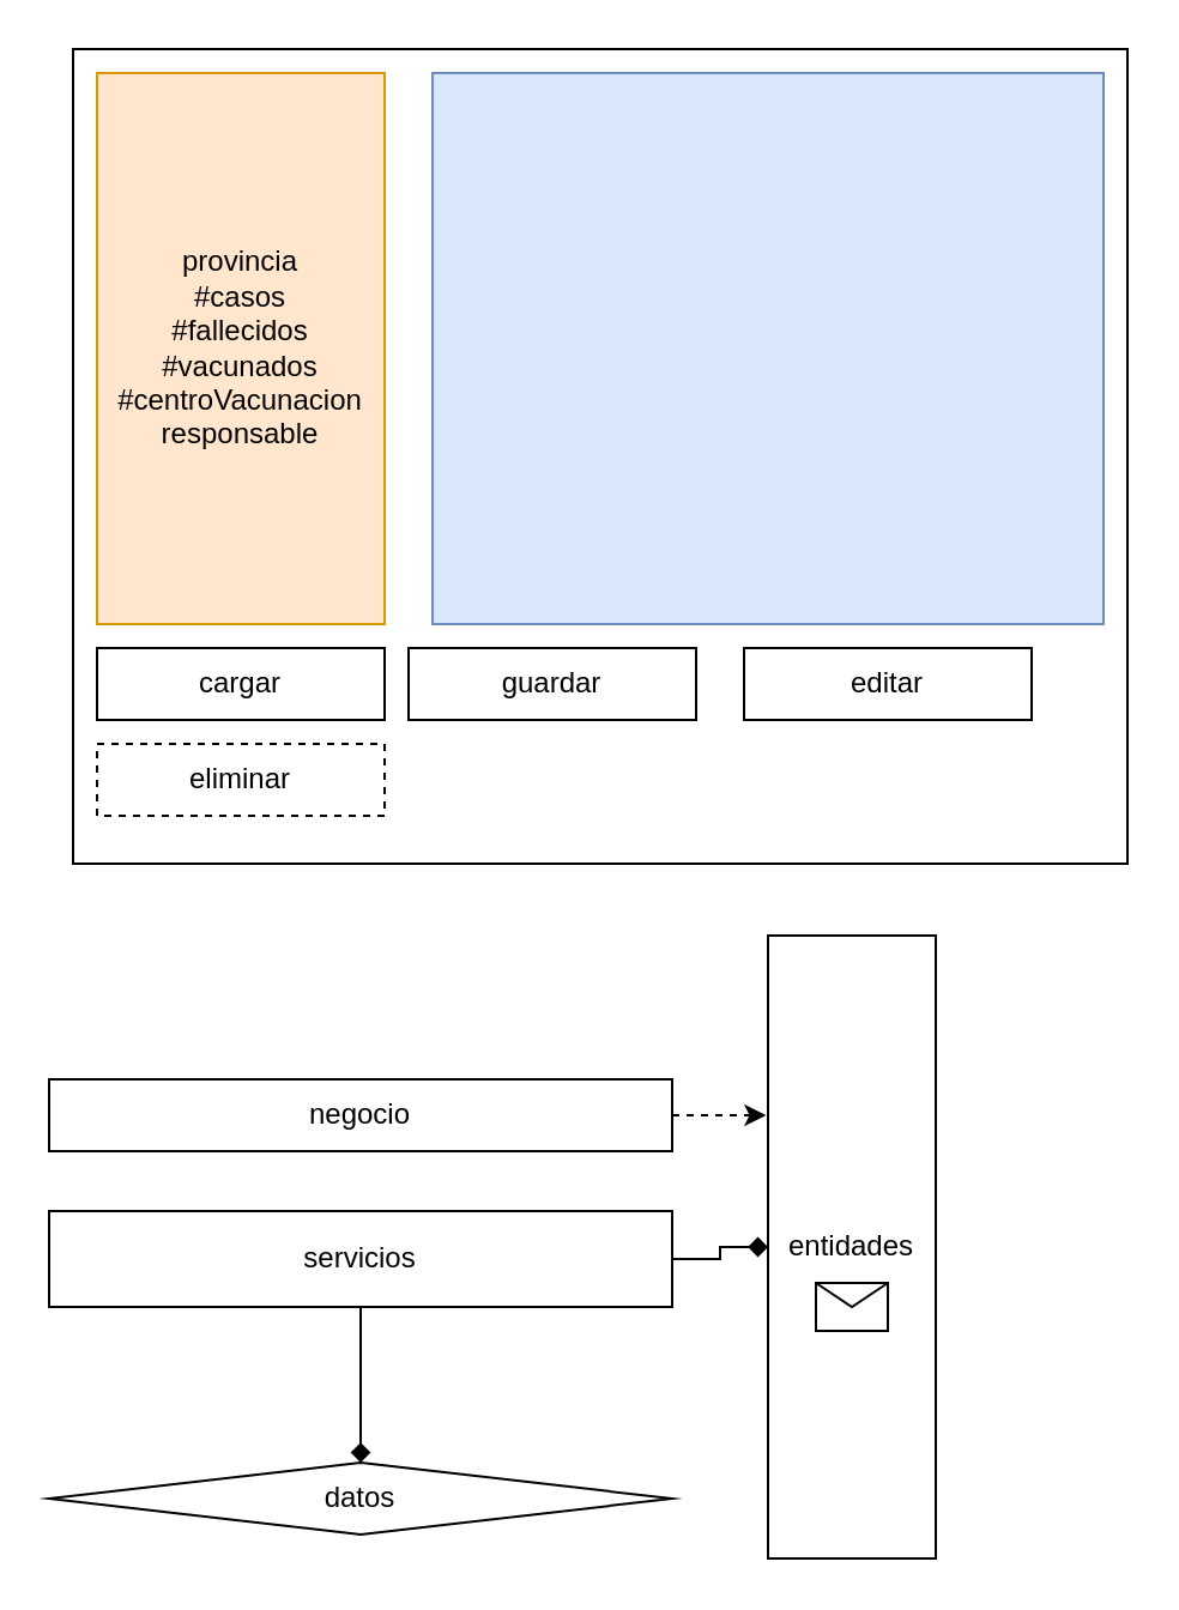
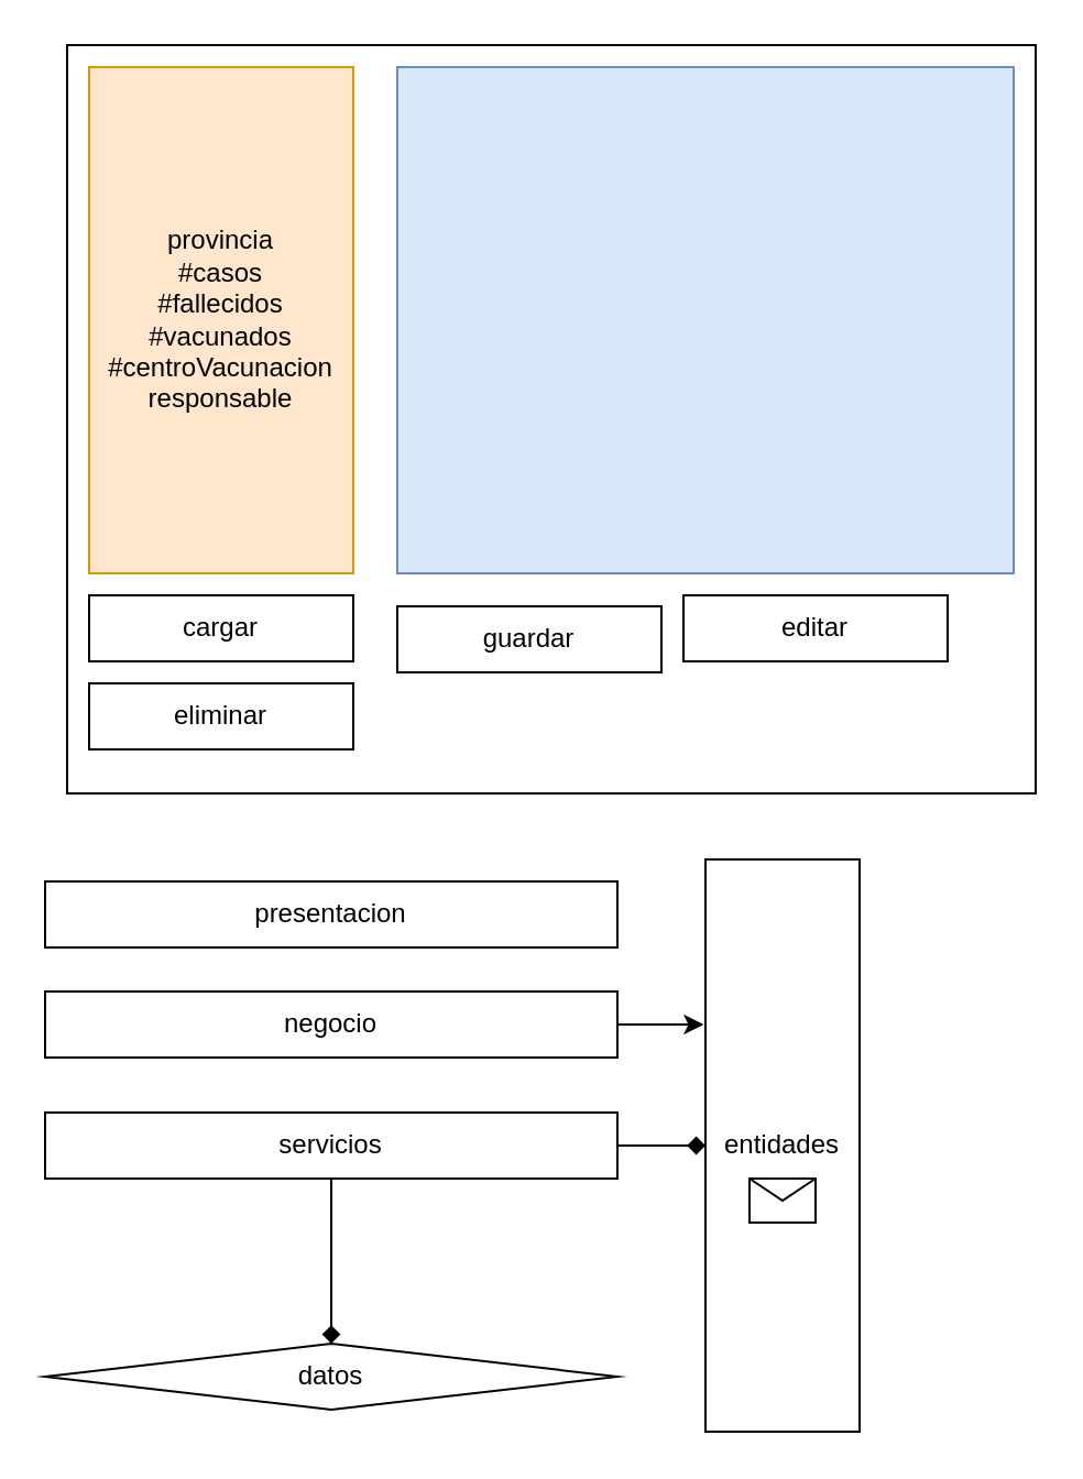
  <mxCell id="0" />
  <mxCell id="1" parent="0" />
  <mxCell id="2" value="" style="rounded=0;whiteSpace=wrap;html=1;" parent="1" vertex="1"><mxGeometry x="30" y="20" width="440" height="340" as="geometry" /></mxCell>
  <mxCell id="3" value="" style="rounded=0;whiteSpace=wrap;html=1;fillColor=#dae8fc;strokeColor=#6c8ebf;" parent="1" vertex="1"><mxGeometry x="180" y="30" width="280" height="230" as="geometry" /></mxCell>
  <mxCell id="4" value="provincia&lt;br&gt;#casos&lt;br&gt;#fallecidos&lt;br&gt;#vacunados&lt;br&gt;#centroVacunacion&lt;br&gt;responsable" style="rounded=0;whiteSpace=wrap;html=1;fillColor=#ffe6cc;strokeColor=#d79b00;" parent="1" vertex="1"><mxGeometry x="40" y="30" width="120" height="230" as="geometry" /></mxCell>
  <mxCell id="5" value="cargar" style="rounded=0;whiteSpace=wrap;html=1;" parent="1" vertex="1"><mxGeometry x="40" y="270" width="120" height="30" as="geometry" /></mxCell>
- <mxCell id="6" value="guardar" style="rounded=0;whiteSpace=wrap;html=1;" parent="1" vertex="1"><mxGeometry x="170" y="270" width="120" height="30" as="geometry" /></mxCell>
+ <mxCell id="6" value="guardar" style="rounded=0;whiteSpace=wrap;html=1;" parent="1" vertex="1"><mxGeometry x="180" y="275" width="120" height="30" as="geometry" /></mxCell>
  <mxCell id="7" value="editar" style="rounded=0;whiteSpace=wrap;html=1;" parent="1" vertex="1"><mxGeometry x="310" y="270" width="120" height="30" as="geometry" /></mxCell>
- <mxCell id="8" value="eliminar" style="rounded=0;whiteSpace=wrap;html=1;dashed=1;" parent="1" vertex="1"><mxGeometry x="40" y="310" width="120" height="30" as="geometry" /></mxCell>
+ <mxCell id="8" value="eliminar" style="rounded=0;whiteSpace=wrap;html=1;" parent="1" vertex="1"><mxGeometry x="40" y="310" width="120" height="30" as="geometry" /></mxCell>
+ <mxCell id="9" value="presentacion" style="rounded=0;whiteSpace=wrap;html=1;" parent="1" vertex="1"><mxGeometry x="20" y="400" width="260" height="30" as="geometry" /></mxCell>
  <mxCell id="10" value="entidades" style="rounded=0;whiteSpace=wrap;html=1;" parent="1" vertex="1"><mxGeometry x="320" y="390" width="70" height="260" as="geometry" /></mxCell>
- <mxCell id="11" style="edgeStyle=orthogonalEdgeStyle;rounded=0;orthogonalLoop=1;jettySize=auto;html=1;exitX=1;exitY=0.5;exitDx=0;exitDy=0;entryX=-0.011;entryY=0.285;entryDx=0;entryDy=0;entryPerimeter=0;dashed=1;" parent="1" source="12" target="10" edge="1"><mxGeometry relative="1" as="geometry" /></mxCell>
+ <mxCell id="11" style="edgeStyle=orthogonalEdgeStyle;rounded=0;orthogonalLoop=1;jettySize=auto;html=1;exitX=1;exitY=0.5;exitDx=0;exitDy=0;entryX=-0.011;entryY=0.285;entryDx=0;entryDy=0;entryPerimeter=0;" parent="1" source="12" target="10" edge="1"><mxGeometry relative="1" as="geometry" /></mxCell>
  <mxCell id="12" value="negocio" style="rounded=0;whiteSpace=wrap;html=1;" parent="1" vertex="1"><mxGeometry x="20" y="450" width="260" height="30" as="geometry" /></mxCell>
  <mxCell id="13" style="edgeStyle=orthogonalEdgeStyle;rounded=0;orthogonalLoop=1;jettySize=auto;html=1;exitX=0.5;exitY=1;exitDx=0;exitDy=0;entryX=0.5;entryY=0;entryDx=0;entryDy=0;endArrow=diamond;" parent="1" source="15" target="16" edge="1"><mxGeometry relative="1" as="geometry" /></mxCell>
  <mxCell id="14" style="edgeStyle=orthogonalEdgeStyle;rounded=0;orthogonalLoop=1;jettySize=auto;html=1;exitX=1;exitY=0.5;exitDx=0;exitDy=0;entryX=0;entryY=0.5;entryDx=0;entryDy=0;endArrow=diamond;" parent="1" source="15" target="10" edge="1"><mxGeometry relative="1" as="geometry" /></mxCell>
- <mxCell id="15" value="servicios" style="rounded=0;whiteSpace=wrap;html=1;" parent="1" vertex="1"><mxGeometry x="20" y="505" width="260" height="40" as="geometry" /></mxCell>
+ <mxCell id="15" value="servicios" style="rounded=0;whiteSpace=wrap;html=1;" parent="1" vertex="1"><mxGeometry x="20" y="505" width="260" height="30" as="geometry" /></mxCell>
  <mxCell id="16" value="datos" style="rhombus;whiteSpace=wrap;html=1;" parent="1" vertex="1"><mxGeometry x="20" y="610" width="260" height="30" as="geometry" /></mxCell>
  <mxCell id="17" value="" style="shape=message;html=1;whiteSpace=wrap;html=1;outlineConnect=0;" vertex="1" parent="1"><mxGeometry x="340" y="535" width="30" height="20" as="geometry" /></mxCell>
